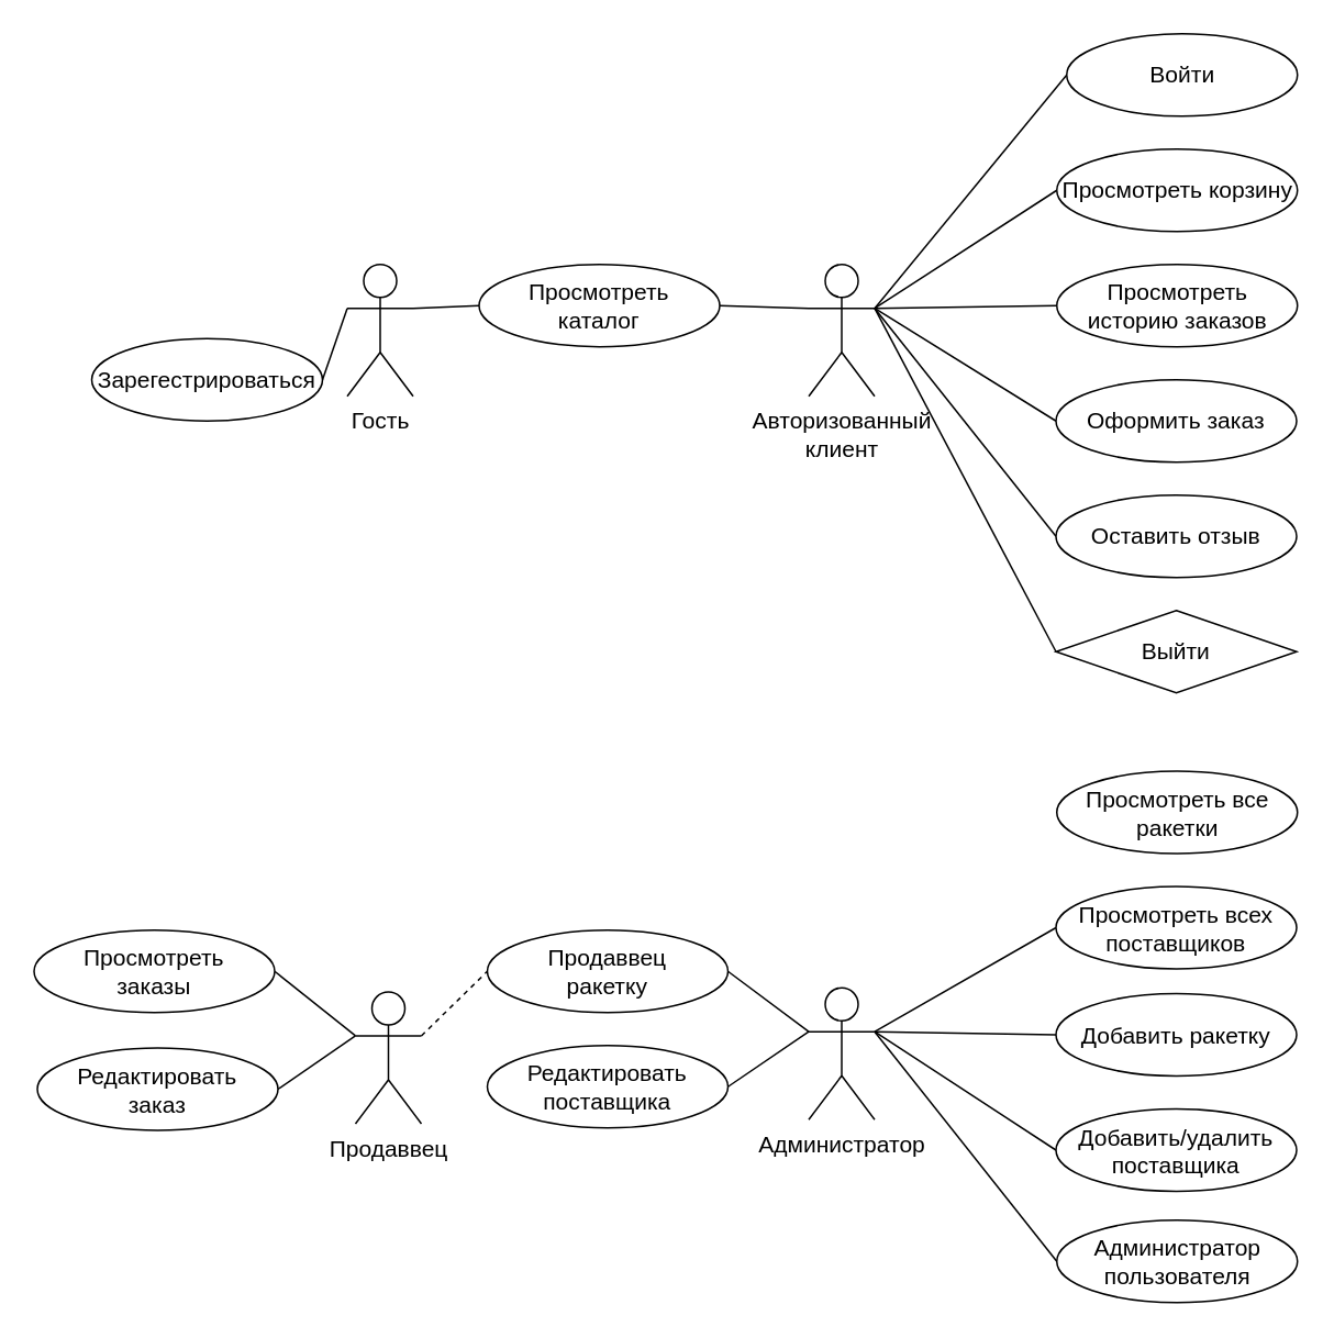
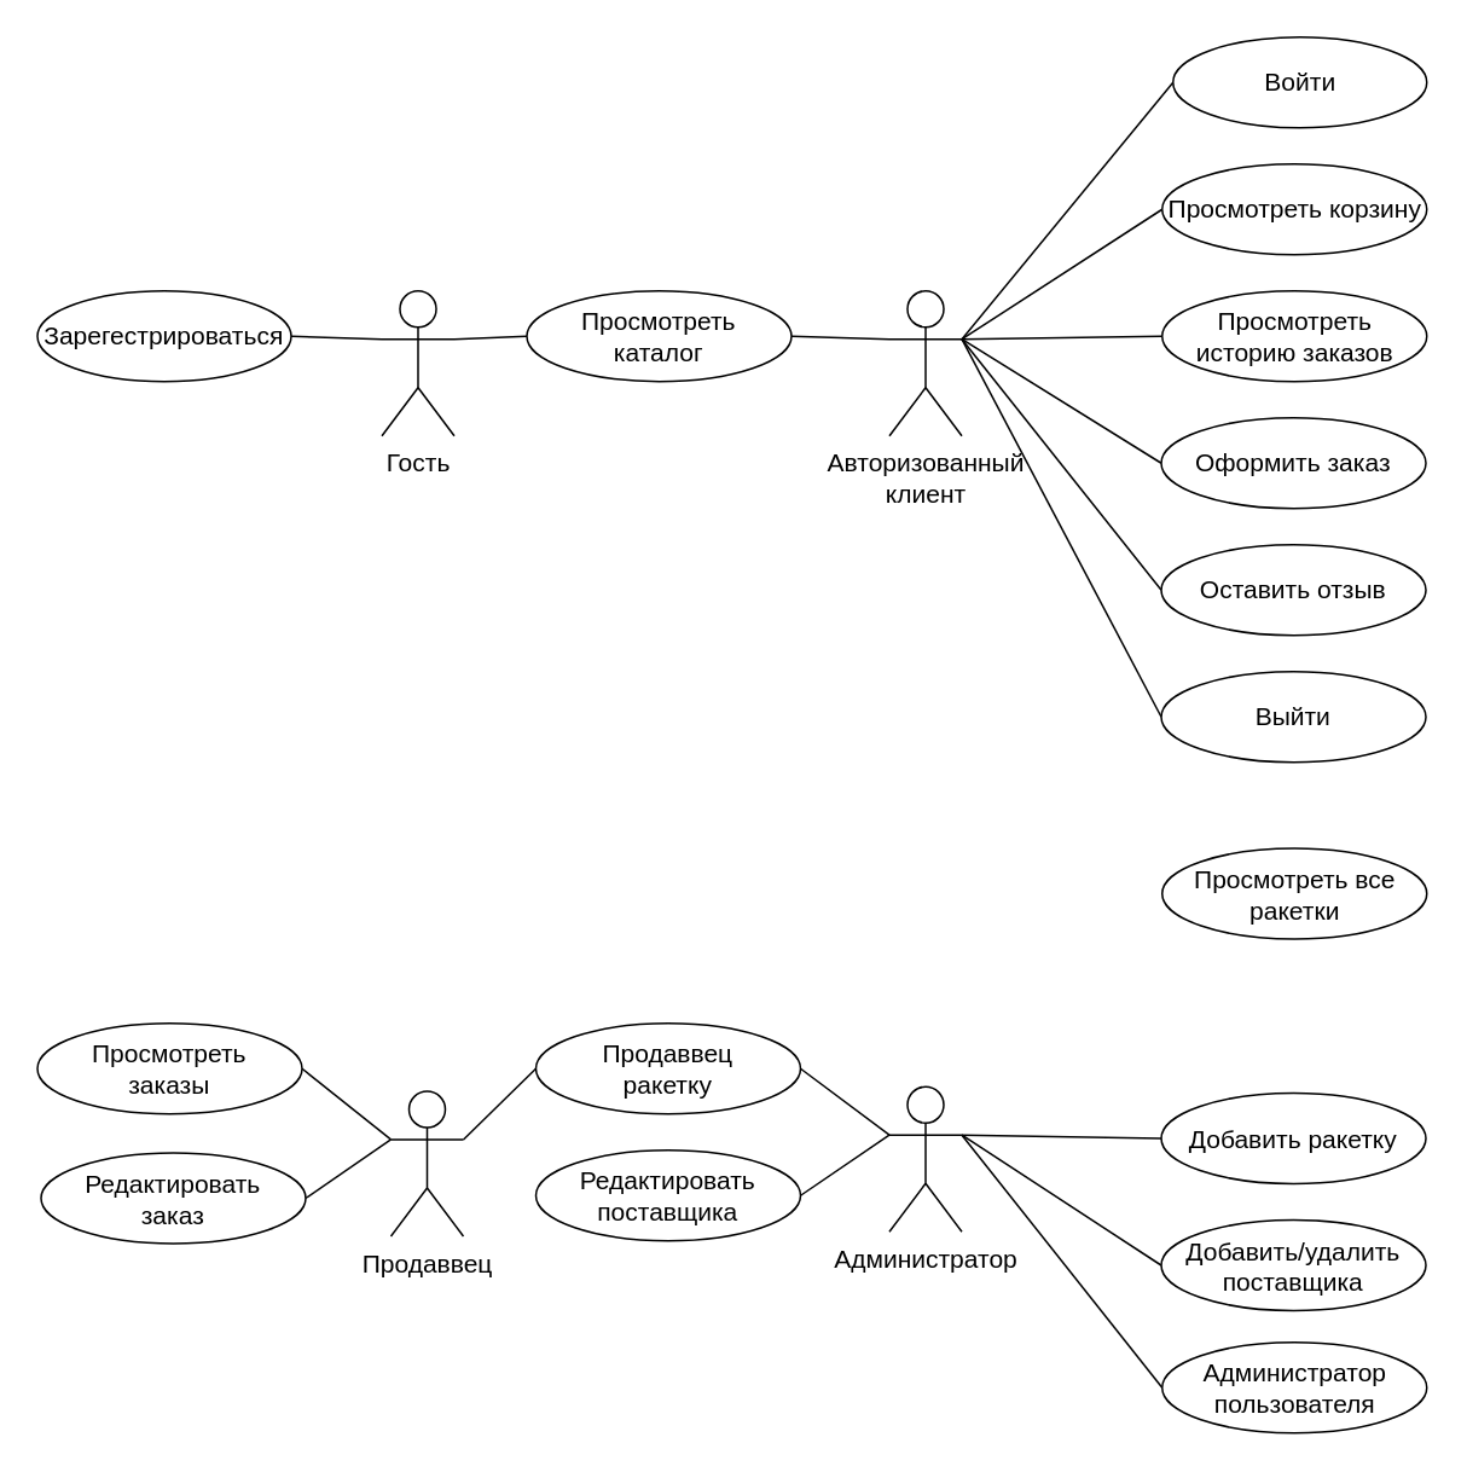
  <mxCell id="0" />
  <mxCell id="1" parent="0" />
  <mxCell id="2" style="rounded=0;orthogonalLoop=1;jettySize=auto;html=1;exitX=1;exitY=0.333;exitDx=0;exitDy=0;exitPerimeter=0;entryX=0;entryY=0.5;entryDx=0;entryDy=0;endArrow=none;endFill=0;" parent="1" source="5" target="8" edge="1"><mxGeometry relative="1" as="geometry" /></mxCell>
- <mxCell id="3" style="edgeStyle=none;rounded=0;orthogonalLoop=1;jettySize=auto;html=1;exitX=1;exitY=0.333;exitDx=0;exitDy=0;exitPerimeter=0;entryX=0;entryY=0.5;entryDx=0;entryDy=0;strokeColor=default;align=center;verticalAlign=middle;fontFamily=Helvetica;fontSize=14;fontColor=default;labelBackgroundColor=default;endArrow=none;endFill=0;" parent="1" source="5" target="35" edge="1"><mxGeometry relative="1" as="geometry" /></mxCell>
  <mxCell id="4" style="edgeStyle=none;rounded=0;orthogonalLoop=1;jettySize=auto;html=1;exitX=1;exitY=0.333;exitDx=0;exitDy=0;exitPerimeter=0;entryX=0;entryY=0.5;entryDx=0;entryDy=0;strokeColor=default;align=center;verticalAlign=middle;fontFamily=Helvetica;fontSize=14;fontColor=default;labelBackgroundColor=default;endArrow=none;endFill=0;" parent="1" source="5" target="40" edge="1"><mxGeometry relative="1" as="geometry" /></mxCell>
  <mxCell id="5" value="Администратор" style="shape=umlActor;verticalLabelPosition=bottom;verticalAlign=top;html=1;outlineConnect=0;fontSize=14;container=0;" parent="1" vertex="1"><mxGeometry x="490" y="599" width="40" height="80" as="geometry" /></mxCell>
  <mxCell id="6" value="" style="edgeStyle=none;shape=connector;rounded=0;orthogonalLoop=1;jettySize=auto;html=1;exitX=1;exitY=0.333;exitDx=0;exitDy=0;exitPerimeter=0;entryX=0;entryY=0.5;entryDx=0;entryDy=0;labelBackgroundColor=default;strokeColor=default;align=center;verticalAlign=middle;fontFamily=Helvetica;fontSize=14;fontColor=default;endArrow=none;endFill=0;" parent="1" source="5" target="7" edge="1"><mxGeometry relative="1" as="geometry"><mxPoint x="291" y="765" as="targetPoint" /><mxPoint x="540" y="596" as="sourcePoint" /></mxGeometry></mxCell>
  <mxCell id="7" value="Добавить ракетку" style="ellipse;whiteSpace=wrap;html=1;flipV=0;flipH=0;fontSize=14;container=0;" parent="1" vertex="1"><mxGeometry x="640" y="602.5" width="146" height="50" as="geometry" /></mxCell>
  <mxCell id="8" value="Добавить/удалить&lt;br style=&quot;border-color: var(--border-color);&quot;&gt;поставщика" style="ellipse;whiteSpace=wrap;html=1;flipV=0;flipH=0;fontSize=14;container=0;" parent="1" vertex="1"><mxGeometry x="640" y="672.5" width="146" height="50" as="geometry" /></mxCell>
  <mxCell id="9" value="Гость" style="shape=umlActor;verticalLabelPosition=bottom;verticalAlign=top;html=1;outlineConnect=0;flipV=0;flipH=0;fontSize=14;container=0;" parent="1" vertex="1"><mxGeometry x="210" y="160" width="40" height="80" as="geometry" /></mxCell>
  <mxCell id="10" value="Авторизованный&lt;br style=&quot;font-size: 14px;&quot;&gt;клиент" style="shape=umlActor;verticalLabelPosition=bottom;verticalAlign=top;html=1;outlineConnect=0;flipV=0;flipH=0;fontSize=14;container=0;" parent="1" vertex="1"><mxGeometry x="490" y="160" width="40" height="80" as="geometry" /></mxCell>
  <mxCell id="11" style="edgeStyle=none;shape=connector;rounded=0;orthogonalLoop=1;jettySize=auto;html=1;exitX=1;exitY=0.333;exitDx=0;exitDy=0;exitPerimeter=0;entryX=0;entryY=0.5;entryDx=0;entryDy=0;labelBackgroundColor=default;strokeColor=default;align=center;verticalAlign=middle;fontFamily=Helvetica;fontSize=14;fontColor=default;endArrow=none;endFill=0;" parent="1" source="10" target="20" edge="1"><mxGeometry relative="1" as="geometry" /></mxCell>
  <mxCell id="12" style="edgeStyle=none;shape=connector;rounded=0;orthogonalLoop=1;jettySize=auto;html=1;exitX=1;exitY=0.333;exitDx=0;exitDy=0;exitPerimeter=0;entryX=0;entryY=0.5;entryDx=0;entryDy=0;labelBackgroundColor=default;strokeColor=default;align=center;verticalAlign=middle;fontFamily=Helvetica;fontSize=14;fontColor=default;endArrow=none;endFill=0;" parent="1" source="10" target="25" edge="1"><mxGeometry relative="1" as="geometry"><mxPoint x="680" y="446.5" as="targetPoint" /></mxGeometry></mxCell>
  <mxCell id="13" style="edgeStyle=none;shape=connector;rounded=0;orthogonalLoop=1;jettySize=auto;html=1;exitX=1;exitY=0.333;exitDx=0;exitDy=0;exitPerimeter=0;entryX=0;entryY=0.5;entryDx=0;entryDy=0;labelBackgroundColor=default;strokeColor=default;align=center;verticalAlign=middle;fontFamily=Helvetica;fontSize=14;fontColor=default;endArrow=none;endFill=0;" parent="1" source="10" target="21" edge="1"><mxGeometry relative="1" as="geometry" /></mxCell>
  <mxCell id="14" style="edgeStyle=none;shape=connector;rounded=0;orthogonalLoop=1;jettySize=auto;html=1;exitX=1;exitY=0.333;exitDx=0;exitDy=0;exitPerimeter=0;entryX=0;entryY=0.5;entryDx=0;entryDy=0;labelBackgroundColor=default;strokeColor=default;align=center;verticalAlign=middle;fontFamily=Helvetica;fontSize=14;fontColor=default;endArrow=none;endFill=0;" parent="1" source="10" target="22" edge="1"><mxGeometry relative="1" as="geometry" /></mxCell>
  <mxCell id="15" style="edgeStyle=none;shape=connector;rounded=0;orthogonalLoop=1;jettySize=auto;html=1;exitX=1;exitY=0.333;exitDx=0;exitDy=0;exitPerimeter=0;entryX=0;entryY=0.5;entryDx=0;entryDy=0;labelBackgroundColor=default;strokeColor=default;align=center;verticalAlign=middle;fontFamily=Helvetica;fontSize=14;fontColor=default;endArrow=none;endFill=0;" parent="1" source="10" target="24" edge="1"><mxGeometry relative="1" as="geometry"><mxPoint x="710" y="347.5" as="targetPoint" /></mxGeometry></mxCell>
- <mxCell id="16" value="Зарегестрироваться" style="ellipse;whiteSpace=wrap;html=1;flipV=0;flipH=0;fontSize=14;container=0;" parent="1" vertex="1"><mxGeometry x="55" y="205" width="140" height="50" as="geometry" /></mxCell>
+ <mxCell id="16" value="Зарегестрироваться" style="ellipse;whiteSpace=wrap;html=1;flipV=0;flipH=0;fontSize=14;container=0;" parent="1" vertex="1"><mxGeometry x="20" y="160" width="140" height="50" as="geometry" /></mxCell>
  <mxCell id="17" style="rounded=0;orthogonalLoop=1;jettySize=auto;html=1;exitX=0;exitY=0.5;exitDx=0;exitDy=0;endArrow=none;endFill=0;entryX=1;entryY=0.333;entryDx=0;entryDy=0;entryPerimeter=0;" parent="1" source="23" target="10" edge="1"><mxGeometry relative="1" as="geometry"><mxPoint x="550" y="190" as="targetPoint" /></mxGeometry></mxCell>
  <mxCell id="18" style="edgeStyle=none;shape=connector;rounded=0;orthogonalLoop=1;jettySize=auto;html=1;exitX=1;exitY=0.5;exitDx=0;exitDy=0;entryX=0;entryY=0.333;entryDx=0;entryDy=0;entryPerimeter=0;labelBackgroundColor=default;strokeColor=default;align=center;verticalAlign=middle;fontFamily=Helvetica;fontSize=11;fontColor=default;endArrow=none;endFill=0;" parent="1" source="16" target="9" edge="1"><mxGeometry relative="1" as="geometry" /></mxCell>
  <mxCell id="19" value="" style="group" parent="1" vertex="1" connectable="0"><mxGeometry x="640" y="20" width="146.5" height="400" as="geometry" /></mxCell>
  <mxCell id="20" value="Войти" style="ellipse;whiteSpace=wrap;html=1;flipV=0;flipH=0;fontSize=14;container=0;" parent="19" vertex="1"><mxGeometry x="6.5" width="140" height="50" as="geometry" /></mxCell>
  <mxCell id="21" value="Просмотреть корзину" style="ellipse;whiteSpace=wrap;html=1;flipV=0;flipH=0;fontSize=14;container=0;" parent="19" vertex="1"><mxGeometry x="0.5" y="70" width="146" height="50" as="geometry" /></mxCell>
  <mxCell id="22" value="Просмотреть &lt;br&gt;историю заказов" style="ellipse;whiteSpace=wrap;html=1;flipV=0;flipH=0;fontSize=14;container=0;" parent="19" vertex="1"><mxGeometry x="0.5" y="140" width="146" height="50" as="geometry" /></mxCell>
  <mxCell id="23" value="Оформить заказ" style="ellipse;whiteSpace=wrap;html=1;flipV=0;flipH=0;fontSize=14;container=0;" parent="19" vertex="1"><mxGeometry y="210" width="146" height="50" as="geometry" /></mxCell>
  <mxCell id="24" value="Оставить отзыв" style="ellipse;whiteSpace=wrap;html=1;flipV=0;flipH=0;fontSize=14;container=0;" parent="19" vertex="1"><mxGeometry y="280" width="146" height="50" as="geometry" /></mxCell>
- <mxCell id="25" value="Выйти" style="rhombus;whiteSpace=wrap;html=1;flipV=0;flipH=0;fontSize=14;container=0;" parent="19" vertex="1"><mxGeometry y="350" width="146" height="50" as="geometry" /></mxCell>
+ <mxCell id="25" value="Выйти" style="ellipse;whiteSpace=wrap;html=1;flipV=0;flipH=0;fontSize=14;container=0;" parent="19" vertex="1"><mxGeometry y="350" width="146" height="50" as="geometry" /></mxCell>
  <mxCell id="26" value="Просмотреть&lt;br style=&quot;border-color: var(--border-color);&quot;&gt;каталог" style="ellipse;whiteSpace=wrap;html=1;fontSize=14;container=0;" parent="1" vertex="1"><mxGeometry x="290" y="160" width="146" height="50" as="geometry" /></mxCell>
  <mxCell id="27" style="edgeStyle=none;shape=connector;rounded=0;orthogonalLoop=1;jettySize=auto;html=1;exitX=1;exitY=0.333;exitDx=0;exitDy=0;exitPerimeter=0;entryX=0;entryY=0.5;entryDx=0;entryDy=0;labelBackgroundColor=default;strokeColor=default;align=center;verticalAlign=middle;fontFamily=Helvetica;fontSize=11;fontColor=default;endArrow=none;endFill=0;" parent="1" source="9" target="26" edge="1"><mxGeometry relative="1" as="geometry" /></mxCell>
  <mxCell id="28" style="edgeStyle=none;shape=connector;rounded=0;orthogonalLoop=1;jettySize=auto;html=1;exitX=0;exitY=0.333;exitDx=0;exitDy=0;exitPerimeter=0;entryX=1;entryY=0.5;entryDx=0;entryDy=0;labelBackgroundColor=default;strokeColor=default;align=center;verticalAlign=middle;fontFamily=Helvetica;fontSize=11;fontColor=default;endArrow=none;endFill=0;" parent="1" source="10" target="26" edge="1"><mxGeometry relative="1" as="geometry" /></mxCell>
  <mxCell id="29" value="Продаввец&lt;br style=&quot;font-size: 14px;&quot;&gt;ракетку" style="ellipse;whiteSpace=wrap;html=1;fontSize=14;container=0;" parent="1" vertex="1"><mxGeometry x="295" y="564" width="146" height="50" as="geometry" /></mxCell>
  <mxCell id="30" value="Редактировать&lt;br style=&quot;font-size: 14px;&quot;&gt;поставщика" style="ellipse;whiteSpace=wrap;html=1;fontSize=14;container=0;" parent="1" vertex="1"><mxGeometry x="295" y="634" width="146" height="50" as="geometry" /></mxCell>
  <mxCell id="31" style="edgeStyle=none;rounded=0;orthogonalLoop=1;jettySize=auto;html=1;exitX=1;exitY=0.5;exitDx=0;exitDy=0;entryX=0;entryY=0.333;entryDx=0;entryDy=0;entryPerimeter=0;strokeColor=default;align=center;verticalAlign=middle;fontFamily=Helvetica;fontSize=11;fontColor=default;labelBackgroundColor=default;endArrow=none;endFill=0;" parent="1" source="29" target="5" edge="1"><mxGeometry relative="1" as="geometry" /></mxCell>
  <mxCell id="32" style="edgeStyle=none;rounded=0;orthogonalLoop=1;jettySize=auto;html=1;exitX=1;exitY=0.5;exitDx=0;exitDy=0;entryX=0;entryY=0.333;entryDx=0;entryDy=0;entryPerimeter=0;strokeColor=default;align=center;verticalAlign=middle;fontFamily=Helvetica;fontSize=11;fontColor=default;labelBackgroundColor=default;endArrow=none;endFill=0;" parent="1" source="30" target="5" edge="1"><mxGeometry relative="1" as="geometry" /></mxCell>
  <mxCell id="33" value="Редактировать&lt;br style=&quot;font-size: 14px;&quot;&gt;заказ" style="ellipse;whiteSpace=wrap;html=1;fontSize=14;container=0;" parent="1" vertex="1"><mxGeometry x="22" y="635.5" width="146" height="50" as="geometry" /></mxCell>
  <mxCell id="34" value="Просмотреть все ракетки" style="ellipse;whiteSpace=wrap;html=1;flipV=0;flipH=0;fontSize=14;container=0;" parent="1" vertex="1"><mxGeometry x="640.5" y="467.5" width="146" height="50" as="geometry" /></mxCell>
- <mxCell id="35" value="Просмотреть всех поставщиков" style="ellipse;whiteSpace=wrap;html=1;flipV=0;flipH=0;fontSize=14;container=0;" parent="1" vertex="1"><mxGeometry x="640" y="537.5" width="146" height="50" as="geometry" /></mxCell>
  <mxCell id="36" style="edgeStyle=none;rounded=0;orthogonalLoop=1;jettySize=auto;html=1;exitX=0;exitY=0.333;exitDx=0;exitDy=0;exitPerimeter=0;entryX=1;entryY=0.5;entryDx=0;entryDy=0;strokeColor=default;align=center;verticalAlign=middle;fontFamily=Helvetica;fontSize=14;fontColor=default;labelBackgroundColor=default;endArrow=none;endFill=0;" parent="1" source="39" target="33" edge="1"><mxGeometry relative="1" as="geometry" /></mxCell>
- <mxCell id="37" style="edgeStyle=none;rounded=0;orthogonalLoop=1;jettySize=auto;html=1;exitX=1;exitY=0.333;exitDx=0;exitDy=0;exitPerimeter=0;entryX=0;entryY=0.5;entryDx=0;entryDy=0;strokeColor=default;align=center;verticalAlign=middle;fontFamily=Helvetica;fontSize=14;fontColor=default;labelBackgroundColor=default;endArrow=none;endFill=0;dashed=1;" parent="1" source="39" target="29" edge="1"><mxGeometry relative="1" as="geometry" /></mxCell>
+ <mxCell id="37" style="edgeStyle=none;rounded=0;orthogonalLoop=1;jettySize=auto;html=1;exitX=1;exitY=0.333;exitDx=0;exitDy=0;exitPerimeter=0;entryX=0;entryY=0.5;entryDx=0;entryDy=0;strokeColor=default;align=center;verticalAlign=middle;fontFamily=Helvetica;fontSize=14;fontColor=default;labelBackgroundColor=default;endArrow=none;endFill=0;" parent="1" source="39" target="29" edge="1"><mxGeometry relative="1" as="geometry" /></mxCell>
  <mxCell id="38" style="edgeStyle=none;rounded=0;orthogonalLoop=1;jettySize=auto;html=1;exitX=0;exitY=0.333;exitDx=0;exitDy=0;exitPerimeter=0;entryX=1;entryY=0.5;entryDx=0;entryDy=0;strokeColor=default;align=center;verticalAlign=middle;fontFamily=Helvetica;fontSize=14;fontColor=default;labelBackgroundColor=default;endArrow=none;endFill=0;" parent="1" source="39" target="41" edge="1"><mxGeometry relative="1" as="geometry" /></mxCell>
  <mxCell id="39" value="Продаввец" style="shape=umlActor;verticalLabelPosition=bottom;verticalAlign=top;html=1;outlineConnect=0;fontSize=14;container=0;" parent="1" vertex="1"><mxGeometry x="215" y="601.5" width="40" height="80" as="geometry" /></mxCell>
  <mxCell id="40" value="Администратор пользователя" style="ellipse;whiteSpace=wrap;html=1;flipV=0;flipH=0;fontSize=14;container=0;" parent="1" vertex="1"><mxGeometry x="640.5" y="740" width="146" height="50" as="geometry" /></mxCell>
  <mxCell id="41" value="Просмотреть&lt;div&gt;заказы&lt;/div&gt;" style="ellipse;whiteSpace=wrap;html=1;fontSize=14;container=0;" parent="1" vertex="1"><mxGeometry x="20" y="564" width="146" height="50" as="geometry" /></mxCell>
